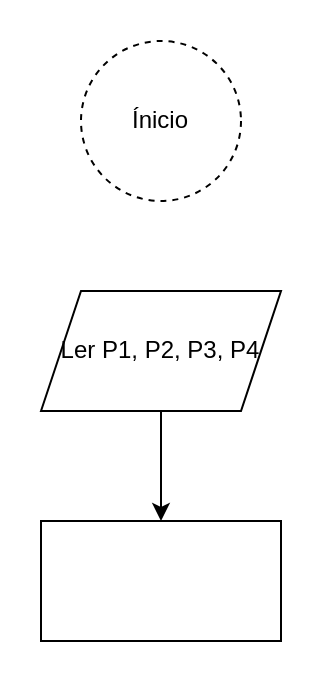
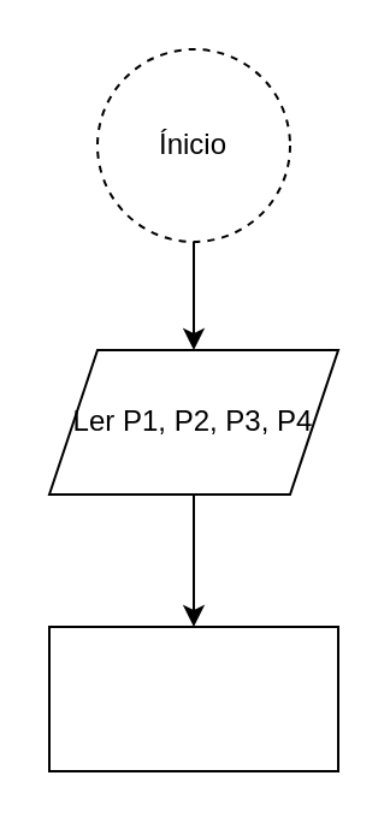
  <mxCell id="0" />
  <mxCell id="1" parent="0" />
  <mxCell id="2" style="edgeStyle=orthogonalEdgeStyle;rounded=0;orthogonalLoop=1;jettySize=auto;html=1;entryX=0.5;entryY=0;entryDx=0;entryDy=0;" edge="1" parent="1" source="3" target="4"><mxGeometry relative="1" as="geometry" /></mxCell>
  <mxCell id="3" value="Ler P1, P2, P3, P4" style="shape=parallelogram;perimeter=parallelogramPerimeter;whiteSpace=wrap;html=1;fixedSize=1;" parent="1" vertex="1"><mxGeometry x="20" y="145" width="120" height="60" as="geometry" /></mxCell>
  <mxCell id="4" value="" style="rounded=0;whiteSpace=wrap;html=1;" vertex="1" parent="1"><mxGeometry x="20" y="260" width="120" height="60" as="geometry" /></mxCell>
+ <mxCell id="5" style="edgeStyle=orthogonalEdgeStyle;rounded=0;orthogonalLoop=1;jettySize=auto;html=1;" edge="1" parent="1" source="6" target="3"><mxGeometry relative="1" as="geometry" /></mxCell>
  <mxCell id="6" value="Ínicio" style="ellipse;whiteSpace=wrap;html=1;aspect=fixed;dashed=1;" vertex="1" parent="1"><mxGeometry x="40" y="20" width="80" height="80" as="geometry" /></mxCell>
